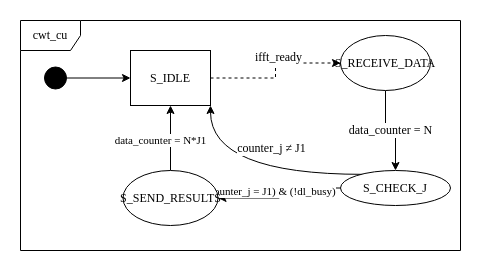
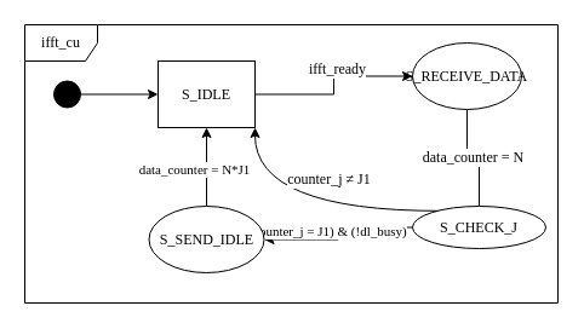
  <mxCell id="0" />
  <mxCell id="1" parent="0" />
- <mxCell id="2" value="&lt;div&gt;&lt;font data-font-src=&quot;https://db.onlinewebfonts.com/t/17e268efa7d01d3f0d6c6c4d95f4326c.ttf&quot; face=&quot;NewsGotT&quot;&gt;cwt_cu&lt;/font&gt;&lt;/div&gt;" style="shape=umlFrame;whiteSpace=wrap;html=1;rounded=1;shadow=0;comic=0;labelBackgroundColor=none;strokeWidth=1;fontFamily=Verdana;fontSize=12;align=center;movable=1;resizable=1;rotatable=1;deletable=1;editable=1;locked=0;connectable=1;" parent="1" vertex="1"><mxGeometry x="20" y="20" width="440" height="230" as="geometry" /></mxCell>
+ <mxCell id="2" value="&lt;div&gt;&lt;font data-font-src=&quot;https://db.onlinewebfonts.com/t/17e268efa7d01d3f0d6c6c4d95f4326c.ttf&quot; face=&quot;NewsGotT&quot;&gt;ifft_cu&lt;/font&gt;&lt;/div&gt;" style="shape=umlFrame;whiteSpace=wrap;html=1;rounded=1;shadow=0;comic=0;labelBackgroundColor=none;strokeWidth=1;fontFamily=Verdana;fontSize=12;align=center;movable=1;resizable=1;rotatable=1;deletable=1;editable=1;locked=0;connectable=1;" parent="1" vertex="1"><mxGeometry x="20" y="20" width="440" height="230" as="geometry" /></mxCell>
  <mxCell id="3" style="edgeStyle=orthogonalEdgeStyle;rounded=0;orthogonalLoop=1;jettySize=auto;html=1;exitX=0.5;exitY=0.118;exitDx=0;exitDy=0;entryX=0;entryY=0.5;entryDx=0;entryDy=0;exitPerimeter=0;" parent="1" source="4" target="7" edge="1"><mxGeometry relative="1" as="geometry" /></mxCell>
  <mxCell id="4" value="" style="ellipse;html=1;shape=startState;fillColor=#000000;strokeColor=default;rounded=1;shadow=0;comic=0;labelBackgroundColor=none;fontFamily=Verdana;fontSize=12;fontColor=#000000;align=center;direction=south;" parent="1" vertex="1"><mxGeometry x="40" y="62.5" width="30" height="30" as="geometry" /></mxCell>
- <mxCell id="5" style="edgeStyle=orthogonalEdgeStyle;rounded=0;orthogonalLoop=1;jettySize=auto;html=1;exitX=1;exitY=0.5;exitDx=0;exitDy=0;entryX=0;entryY=0.5;entryDx=0;entryDy=0;fontFamily=NewsGotT;fontSize=12;fontColor=default;dashed=1;" parent="1" source="7" target="9" edge="1"><mxGeometry relative="1" as="geometry" /></mxCell>
+ <mxCell id="5" style="edgeStyle=orthogonalEdgeStyle;rounded=0;orthogonalLoop=1;jettySize=auto;html=1;exitX=1;exitY=0.5;exitDx=0;exitDy=0;entryX=0;entryY=0.5;entryDx=0;entryDy=0;fontFamily=NewsGotT;fontSize=12;fontColor=default;" parent="1" source="7" target="9" edge="1"><mxGeometry relative="1" as="geometry" /></mxCell>
  <mxCell id="6" value="ifft_ready" style="edgeLabel;html=1;align=center;verticalAlign=middle;resizable=0;points=[];strokeColor=default;fontFamily=NewsGotT;fontSize=12;fontColor=default;fillColor=default;fontSource=https%3A%2F%2Fdb.onlinewebfonts.com%2Ft%2F17e268efa7d01d3f0d6c6c4d95f4326c.ttf;" parent="5" vertex="1" connectable="0"><mxGeometry x="0.021" y="-2" relative="1" as="geometry"><mxPoint y="-12" as="offset" /></mxGeometry></mxCell>
  <mxCell id="7" value="&lt;font data-font-src=&quot;https://db.onlinewebfonts.com/t/17e268efa7d01d3f0d6c6c4d95f4326c.ttf&quot;&gt;S_IDLE&lt;/font&gt;" style="whiteSpace=wrap;html=1;fontFamily=NewsGotT;rounded=0;" parent="1" vertex="1"><mxGeometry x="130" y="50" width="80" height="55" as="geometry" /></mxCell>
- <mxCell id="8" value="&lt;font face=&quot;NewsGotT&quot;&gt;data_counter = N&lt;/font&gt;" style="edgeStyle=orthogonalEdgeStyle;rounded=0;orthogonalLoop=1;jettySize=auto;html=1;exitX=0.5;exitY=1;exitDx=0;exitDy=0;entryX=0.5;entryY=0;entryDx=0;entryDy=0;strokeColor=default;align=center;verticalAlign=middle;fontFamily=NewsGotT;fontSize=12;fontColor=default;labelBackgroundColor=default;endArrow=classic;" parent="1" source="9" target="12" edge="1"><mxGeometry relative="1" as="geometry" /></mxCell>
+ <mxCell id="8" value="&lt;font face=&quot;NewsGotT&quot;&gt;data_counter = N&lt;/font&gt;" style="edgeStyle=orthogonalEdgeStyle;rounded=0;orthogonalLoop=1;jettySize=auto;html=1;exitX=0.5;exitY=1;exitDx=0;exitDy=0;entryX=0.5;entryY=0;entryDx=0;entryDy=0;strokeColor=default;align=center;verticalAlign=middle;fontFamily=NewsGotT;fontSize=12;fontColor=default;labelBackgroundColor=default;endArrow=none;" parent="1" source="9" target="12" edge="1"><mxGeometry relative="1" as="geometry" /></mxCell>
  <mxCell id="9" value="S_RECEIVE_DATA" style="ellipse;whiteSpace=wrap;html=1;fontFamily=NewsGotT;fontSource=https%3A%2F%2Fdb.onlinewebfonts.com%2Ft%2F17e268efa7d01d3f0d6c6c4d95f4326c.ttf;" parent="1" vertex="1"><mxGeometry x="340" y="35" width="90" height="55" as="geometry" /></mxCell>
  <mxCell id="10" value="&lt;font face=&quot;NewsGotT&quot;&gt;(counter_j = J1)&lt;/font&gt;&lt;font face=&quot;NewsGotT&quot;&gt; &amp;amp; (&lt;/font&gt;&lt;font face=&quot;NewsGotT&quot;&gt;!dl_busy)&lt;/font&gt;" style="edgeStyle=orthogonalEdgeStyle;rounded=0;orthogonalLoop=1;jettySize=auto;html=1;exitX=0;exitY=0.5;exitDx=0;exitDy=0;entryX=1;entryY=0.5;entryDx=0;entryDy=0;" parent="1" source="12" target="14" edge="1"><mxGeometry x="-0.02" y="-9" relative="1" as="geometry"><mxPoint as="offset" /></mxGeometry></mxCell>
  <mxCell id="11" value="counter_j &lt;span lang=&quot;en&quot; class=&quot;NA6bn BxUVEf ILfuVd&quot;&gt;&lt;span class=&quot;hgKElc&quot;&gt;≠ J1&lt;b&gt;&lt;br&gt;&lt;/b&gt;&lt;/span&gt;&lt;/span&gt;" style="edgeStyle=orthogonalEdgeStyle;shape=connector;rounded=0;orthogonalLoop=1;jettySize=auto;html=1;exitX=0.21;exitY=0.11;exitDx=0;exitDy=0;exitPerimeter=0;entryX=1;entryY=1;entryDx=0;entryDy=0;strokeColor=default;align=center;verticalAlign=middle;fontFamily=NewsGotT;fontSize=12;fontColor=default;labelBackgroundColor=default;endArrow=classic;curved=1;" parent="1" source="12" target="7" edge="1"><mxGeometry x="-0.175" y="-26" relative="1" as="geometry"><mxPoint as="offset" /></mxGeometry></mxCell>
  <mxCell id="12" value="S_CHECK_J" style="ellipse;whiteSpace=wrap;html=1;fontFamily=NewsGotT;fontSource=https%3A%2F%2Fdb.onlinewebfonts.com%2Ft%2F17e268efa7d01d3f0d6c6c4d95f4326c.ttf;points=[[0,0.5,0,0,0],[0,1,0,0,0],[0.21,0.11,0,0,0],[0.5,0,0,0,0],[0.5,1,0,0,0],[1,0,0,0,0],[1,0.5,0,0,0],[1,1,0,0,0]];" parent="1" vertex="1"><mxGeometry x="340" y="170" width="110" height="35" as="geometry" /></mxCell>
  <mxCell id="13" value="data_counter = N*J1" style="edgeStyle=orthogonalEdgeStyle;rounded=0;orthogonalLoop=1;jettySize=auto;html=1;exitX=0.5;exitY=0;exitDx=0;exitDy=0;entryX=0.5;entryY=1;entryDx=0;entryDy=0;fontFamily=NewsGotT;" parent="1" source="14" target="7" edge="1"><mxGeometry x="-0.077" y="10" relative="1" as="geometry"><mxPoint as="offset" /></mxGeometry></mxCell>
- <mxCell id="14" value="S_SEND_RESULTS" style="ellipse;whiteSpace=wrap;html=1;fontFamily=NewsGotT;fontSource=https%3A%2F%2Fdb.onlinewebfonts.com%2Ft%2F17e268efa7d01d3f0d6c6c4d95f4326c.ttf;" parent="1" vertex="1"><mxGeometry x="122.5" y="170" width="95" height="55" as="geometry" /></mxCell>
+ <mxCell id="14" value="S_SEND_IDLE" style="ellipse;whiteSpace=wrap;html=1;fontFamily=NewsGotT;fontSource=https%3A%2F%2Fdb.onlinewebfonts.com%2Ft%2F17e268efa7d01d3f0d6c6c4d95f4326c.ttf;" parent="1" vertex="1"><mxGeometry x="122.5" y="170" width="95" height="55" as="geometry" /></mxCell>
